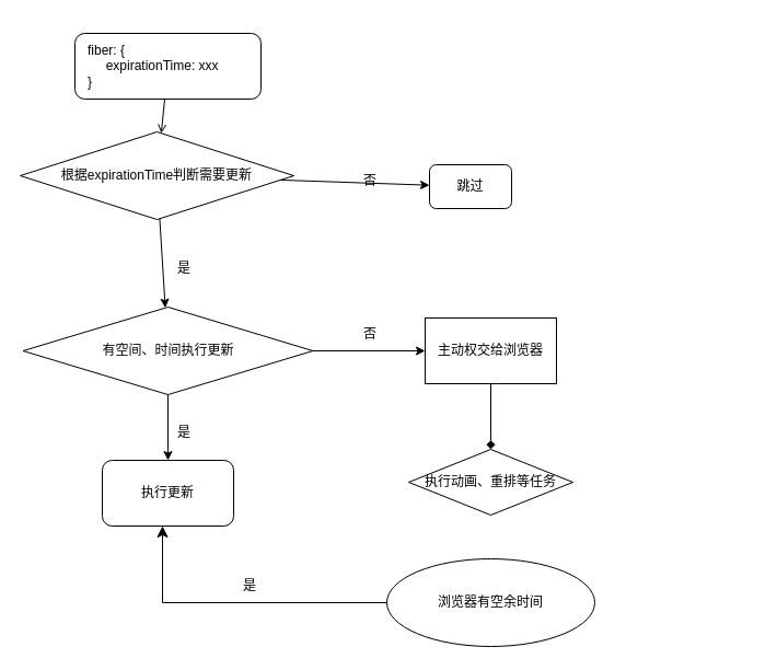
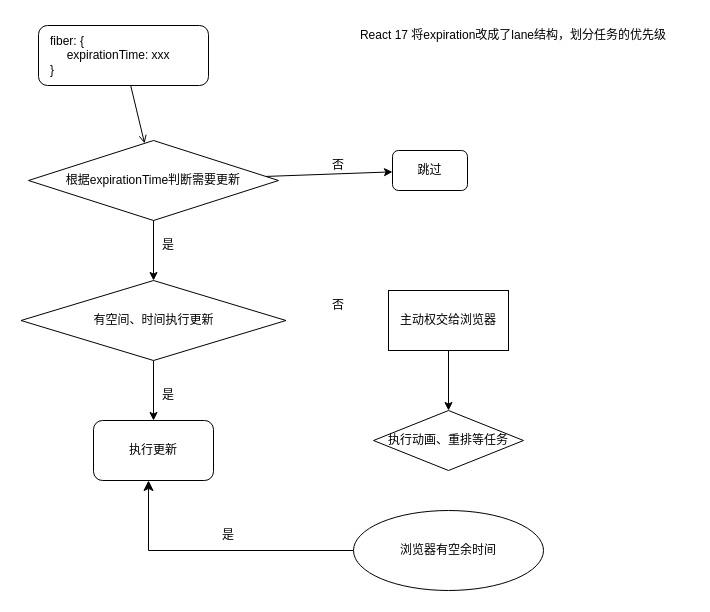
  <mxCell id="0" />
  <mxCell id="1" parent="0" />
  <mxCell id="2" value="" style="edgeStyle=none;html=1;endArrow=open;" parent="1" source="3" target="6" edge="1"><mxGeometry relative="1" as="geometry" /></mxCell>
- <mxCell id="3" value="&amp;nbsp; &amp;nbsp;fiber: {&lt;br&gt;&amp;nbsp; &amp;nbsp;&lt;span style=&quot;white-space: pre;&quot;&gt;&#09;&lt;/span&gt;expirationTime: xxx&lt;br&gt;&amp;nbsp; &amp;nbsp;}" style="rounded=1;whiteSpace=wrap;html=1;align=left;" parent="1" vertex="1"><mxGeometry x="68" y="30" width="170" height="60" as="geometry" /></mxCell>
+ <mxCell id="3" value="&amp;nbsp; &amp;nbsp;fiber: {&lt;br&gt;&amp;nbsp; &amp;nbsp;&lt;span style=&quot;white-space: pre;&quot;&gt;&#09;&lt;/span&gt;expirationTime: xxx&lt;br&gt;&amp;nbsp; &amp;nbsp;}" style="rounded=1;whiteSpace=wrap;html=1;align=left;" parent="1" vertex="1"><mxGeometry x="38" y="25" width="170" height="60" as="geometry" /></mxCell>
  <mxCell id="4" value="" style="edgeStyle=none;html=1;" parent="1" source="6" target="9" edge="1"><mxGeometry relative="1" as="geometry" /></mxCell>
  <mxCell id="5" value="" style="edgeStyle=none;html=1;" parent="1" source="6" target="14" edge="1"><mxGeometry relative="1" as="geometry" /></mxCell>
- <mxCell id="6" value="根据expirationTime判断需要更新" style="rhombus;whiteSpace=wrap;html=1;" parent="1" vertex="1"><mxGeometry x="18" y="120" width="250" height="80" as="geometry" /></mxCell>
+ <mxCell id="6" value="根据expirationTime判断需要更新" style="rhombus;whiteSpace=wrap;html=1;" parent="1" vertex="1"><mxGeometry x="28" y="140" width="250" height="80" as="geometry" /></mxCell>
  <mxCell id="7" value="" style="edgeStyle=none;html=1;" parent="1" source="9" target="11" edge="1"><mxGeometry relative="1" as="geometry" /></mxCell>
- <mxCell id="8" value="" style="edgeStyle=none;html=1;" parent="1" source="9" target="13" edge="1"><mxGeometry relative="1" as="geometry" /></mxCell>
  <mxCell id="9" value="有空间、时间执行更新" style="rhombus;whiteSpace=wrap;html=1;" parent="1" vertex="1"><mxGeometry x="20.5" y="280" width="265" height="80" as="geometry" /></mxCell>
  <mxCell id="10" value="是" style="text;html=1;strokeColor=none;fillColor=none;align=center;verticalAlign=middle;whiteSpace=wrap;rounded=0;" parent="1" vertex="1"><mxGeometry x="138" y="230" width="60" height="30" as="geometry" /></mxCell>
  <mxCell id="11" value="执行更新" style="rounded=1;whiteSpace=wrap;html=1;" parent="1" vertex="1"><mxGeometry x="93" y="420" width="120" height="60" as="geometry" /></mxCell>
- <mxCell id="12" value="" style="edgeStyle=none;html=1;endArrow=diamond;" parent="1" source="13" target="18" edge="1"><mxGeometry relative="1" as="geometry" /></mxCell>
+ <mxCell id="12" value="" style="edgeStyle=none;html=1;" parent="1" source="13" target="18" edge="1"><mxGeometry relative="1" as="geometry" /></mxCell>
  <mxCell id="13" value="主动权交给浏览器" style="rounded=0;whiteSpace=wrap;html=1;" parent="1" vertex="1"><mxGeometry x="388" y="290" width="120" height="60" as="geometry" /></mxCell>
  <mxCell id="14" value="跳过" style="rounded=1;whiteSpace=wrap;html=1;" parent="1" vertex="1"><mxGeometry x="392" y="150" width="75" height="40" as="geometry" /></mxCell>
  <mxCell id="15" value="是" style="text;html=1;strokeColor=none;fillColor=none;align=center;verticalAlign=middle;whiteSpace=wrap;rounded=0;" parent="1" vertex="1"><mxGeometry x="138" y="380" width="60" height="30" as="geometry" /></mxCell>
  <mxCell id="16" value="否" style="text;html=1;strokeColor=none;fillColor=none;align=center;verticalAlign=middle;whiteSpace=wrap;rounded=0;" parent="1" vertex="1"><mxGeometry x="308" y="290" width="60" height="30" as="geometry" /></mxCell>
  <mxCell id="17" value="否" style="text;html=1;strokeColor=none;fillColor=none;align=center;verticalAlign=middle;whiteSpace=wrap;rounded=0;" parent="1" vertex="1"><mxGeometry x="308" y="150" width="60" height="30" as="geometry" /></mxCell>
  <mxCell id="18" value="执行动画、重排等任务" style="rhombus;whiteSpace=wrap;html=1;" parent="1" vertex="1"><mxGeometry x="373" y="410" width="150" height="60" as="geometry" /></mxCell>
  <mxCell id="19" value="浏览器有空余时间" style="ellipse;whiteSpace=wrap;html=1;" parent="1" vertex="1"><mxGeometry x="353" y="510" width="190" height="80" as="geometry" /></mxCell>
  <mxCell id="20" value="" style="edgeStyle=elbowEdgeStyle;elbow=vertical;endArrow=classic;html=1;curved=0;rounded=0;endSize=8;startSize=8;exitX=0;exitY=0.5;exitDx=0;exitDy=0;" parent="1" source="19" edge="1"><mxGeometry width="50" height="50" relative="1" as="geometry"><mxPoint x="98" y="530" as="sourcePoint" /><mxPoint x="148" y="480" as="targetPoint" /><Array as="points"><mxPoint x="238" y="550" /></Array></mxGeometry></mxCell>
  <mxCell id="21" value="是" style="text;html=1;strokeColor=none;fillColor=none;align=center;verticalAlign=middle;whiteSpace=wrap;rounded=0;" parent="1" vertex="1"><mxGeometry x="198" y="520" width="60" height="30" as="geometry" /></mxCell>
+ <mxCell id="22" value="React 17 将expiration改成了lane结构，划分任务的优先级" style="text;html=1;strokeColor=none;fillColor=none;align=center;verticalAlign=middle;whiteSpace=wrap;rounded=0;" vertex="1" parent="1"><mxGeometry x="338" y="20" width="350" height="30" as="geometry" /></mxCell>
